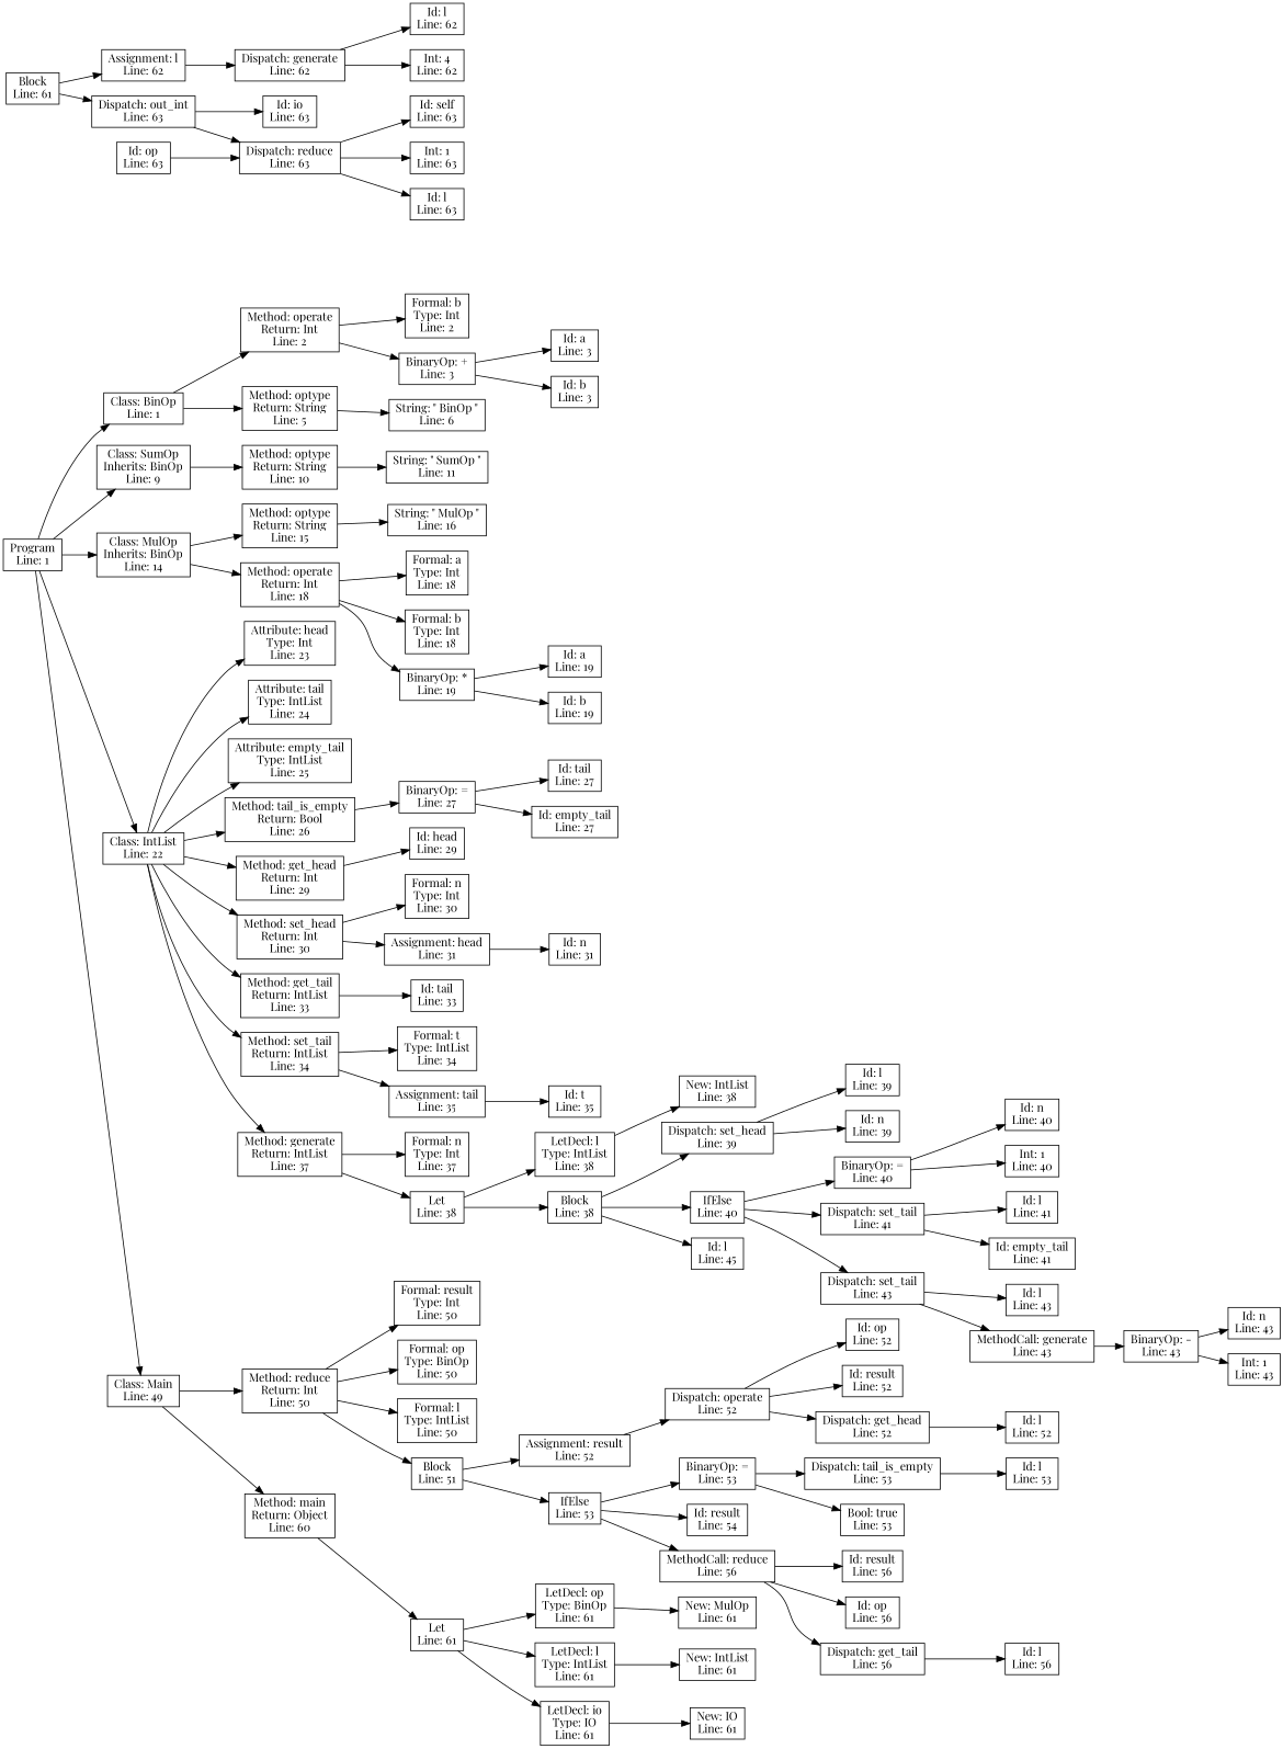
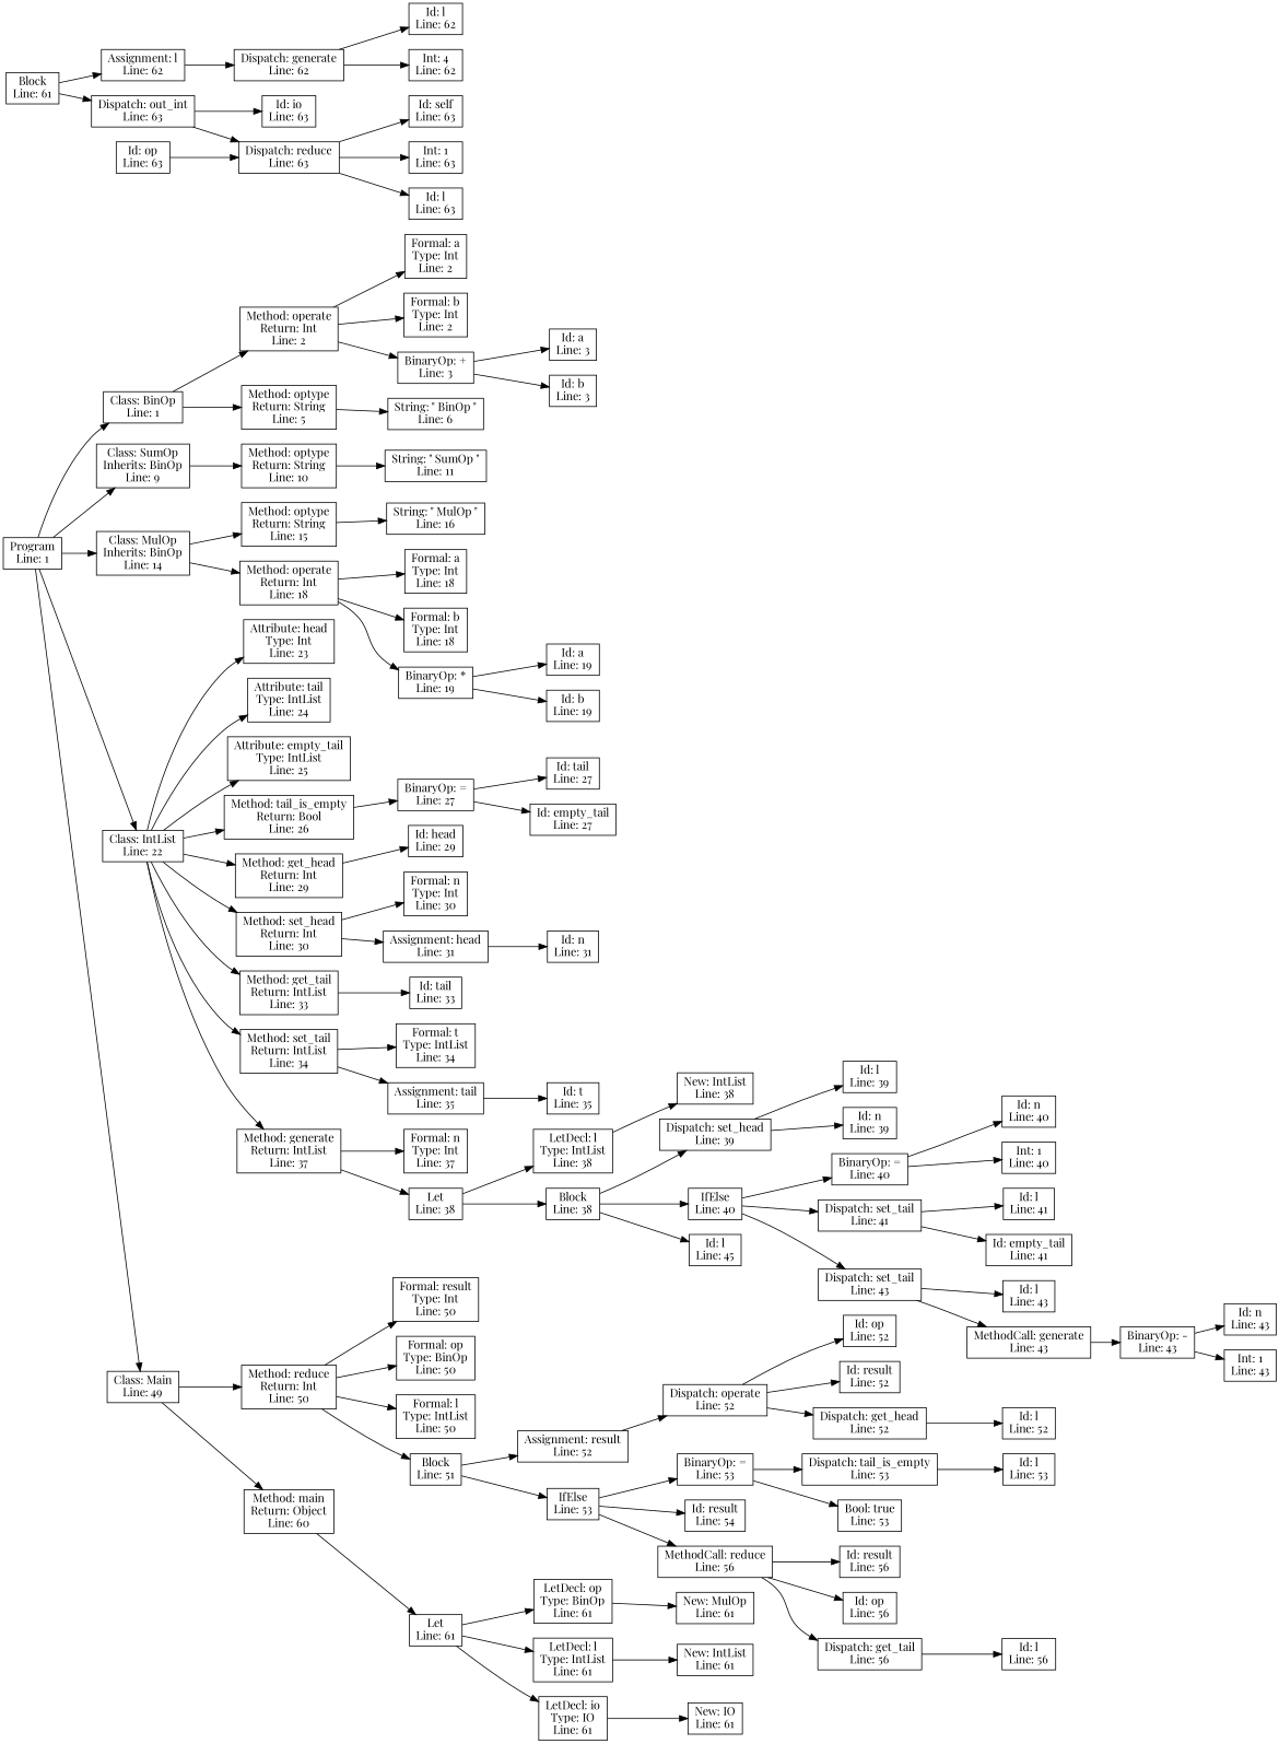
  digraph {
    fontname="Playfair Display"
    rankdir=LR
    node [fontname="Playfair Display" shape=box]
    edge [fontname="Playfair Display"]
    n1 [label="Program\nLine: 1"]
    n2 [label="Class: BinOp\nLine: 1"]
    n3 [label="Class: SumOp\nInherits: BinOp\nLine: 9"]
    n4 [label="Class: MulOp\nInherits: BinOp\nLine: 14"]
    n5 [label="Class: IntList\nLine: 22"]
    n6 [label="Class: Main\nLine: 49"]
    n7 [label="Method: operate\nReturn: Int\nLine: 2"]
    n8 [label="Method: optype\nReturn: String\nLine: 5"]
    n9 [label="Method: optype\nReturn: String\nLine: 10"]
    n10 [label="Method: optype\nReturn: String\nLine: 15"]
    n11 [label="Method: operate\nReturn: Int\nLine: 18"]
    n12 [label="Attribute: head\nType: Int\nLine: 23"]
    n13 [label="Attribute: tail\nType: IntList\nLine: 24"]
    n14 [label="Attribute: empty_tail\nType: IntList\nLine: 25"]
    n15 [label="Method: tail_is_empty\nReturn: Bool\nLine: 26"]
    n16 [label="Method: get_head\nReturn: Int\nLine: 29"]
    n17 [label="Method: set_head\nReturn: Int\nLine: 30"]
    n18 [label="Method: get_tail\nReturn: IntList\nLine: 33"]
    n19 [label="Method: set_tail\nReturn: IntList\nLine: 34"]
    n20 [label="Method: generate\nReturn: IntList\nLine: 37"]
    n21 [label="Method: reduce\nReturn: Int\nLine: 50"]
    n22 [label="Method: main\nReturn: Object\nLine: 60"]
+   n23 [label="Formal: a\nType: Int\nLine: 2"]
    n24 [label="Formal: b\nType: Int\nLine: 2"]
    n25 [label="BinaryOp: +\nLine: 3"]
    n26 [label="String: \" BinOp \"\nLine: 6"]
    n27 [label="Id: a\nLine: 3"]
    n28 [label="Id: b\nLine: 3"]
    n29 [label="String: \" SumOp \"\nLine: 11"]
    n30 [label="String: \" MulOp \"\nLine: 16"]
    n31 [label="Formal: a\nType: Int\nLine: 18"]
    n32 [label="Formal: b\nType: Int\nLine: 18"]
    n33 [label="BinaryOp: *\nLine: 19"]
    n34 [label="Id: a\nLine: 19"]
    n35 [label="Id: b\nLine: 19"]
    n36 [label="BinaryOp: =\nLine: 27"]
    n37 [label="Id: head\nLine: 29"]
    n38 [label="Formal: n\nType: Int\nLine: 30"]
    n39 [label="Assignment: head\nLine: 31"]
    n40 [label="Id: tail\nLine: 33"]
    n41 [label="Formal: t\nType: IntList\nLine: 34"]
    n42 [label="Assignment: tail\nLine: 35"]
    n43 [label="Formal: n\nType: Int\nLine: 37"]
    n44 [label="Let\nLine: 38"]
    n45 [label="Id: tail\nLine: 27"]
    n46 [label="Id: empty_tail\nLine: 27"]
    n47 [label="Id: n\nLine: 31"]
    n48 [label="Id: t\nLine: 35"]
    n49 [label="LetDecl: l\nType: IntList\nLine: 38"]
    n50 [label="Block\nLine: 38"]
    n51 [label="New: IntList\nLine: 38"]
    n52 [label="Dispatch: set_head\nLine: 39"]
    n53 [label="IfElse\nLine: 40"]
    n54 [label="Id: l\nLine: 45"]
    n55 [label="Id: l\nLine: 39"]
    n56 [label="Id: n\nLine: 39"]
    n57 [label="BinaryOp: =\nLine: 40"]
    n58 [label="Dispatch: set_tail\nLine: 41"]
    n59 [label="Dispatch: set_tail\nLine: 43"]
    n60 [label="Id: n\nLine: 40"]
    n61 [label="Int: 1\nLine: 40"]
    n62 [label="Id: l\nLine: 41"]
    n63 [label="Id: empty_tail\nLine: 41"]
    n64 [label="Id: l\nLine: 43"]
    n65 [label="MethodCall: generate\nLine: 43"]
    n66 [label="BinaryOp: -\nLine: 43"]
    n67 [label="Id: n\nLine: 43"]
    n68 [label="Int: 1\nLine: 43"]
    n69 [label="Formal: result\nType: Int\nLine: 50"]
    n70 [label="Formal: op\nType: BinOp\nLine: 50"]
    n71 [label="Formal: l\nType: IntList\nLine: 50"]
    n72 [label="Block\nLine: 51"]
    n73 [label="Let\nLine: 61"]
    n74 [label="Assignment: result\nLine: 52"]
    n75 [label="IfElse\nLine: 53"]
    n76 [label="Dispatch: operate\nLine: 52"]
    n77 [label="BinaryOp: =\nLine: 53"]
    n78 [label="Id: result\nLine: 54"]
    n79 [label="MethodCall: reduce\nLine: 56"]
    n80 [label="Id: op\nLine: 52"]
    n81 [label="Id: result\nLine: 52"]
    n82 [label="Dispatch: get_head\nLine: 52"]
    n83 [label="Id: l\nLine: 52"]
    n84 [label="Dispatch: tail_is_empty\nLine: 53"]
    n85 [label="Bool: true\nLine: 53"]
    n86 [label="Id: result\nLine: 56"]
    n87 [label="Id: op\nLine: 56"]
    n88 [label="Dispatch: get_tail\nLine: 56"]
    n89 [label="Id: l\nLine: 53"]
    n90 [label="Id: l\nLine: 56"]
    n91 [label="LetDecl: op\nType: BinOp\nLine: 61"]
    n92 [label="LetDecl: l\nType: IntList\nLine: 61"]
    n93 [label="LetDecl: io\nType: IO\nLine: 61"]
    n94 [label="New: MulOp\nLine: 61"]
    n95 [label="New: IntList\nLine: 61"]
    n96 [label="New: IO\nLine: 61"]
    n97 [label="Block\nLine: 61"]
    n98 [label="Assignment: l\nLine: 62"]
    n99 [label="Dispatch: out_int\nLine: 63"]
    n100 [label="Dispatch: generate\nLine: 62"]
    n101 [label="Id: io\nLine: 63"]
    n102 [label="Dispatch: reduce\nLine: 63"]
    n103 [label="Id: l\nLine: 62"]
    n104 [label="Int: 4\nLine: 62"]
    n105 [label="Id: self\nLine: 63"]
    n106 [label="Int: 1\nLine: 63"]
    n107 [label="Id: l\nLine: 63"]
    n108 [label="Id: op\nLine: 63"]
    n1 -> n2
    n1 -> n3
    n1 -> n4
    n1 -> n5
    n1 -> n6
    n2 -> n7
    n2 -> n8
    n3 -> n9
    n4 -> n10
    n4 -> n11
    n5 -> n12
    n5 -> n13
    n5 -> n14
    n5 -> n15
    n5 -> n16
    n5 -> n17
    n5 -> n18
    n5 -> n19
    n5 -> n20
    n6 -> n21
    n6 -> n22
+   n7 -> n23
    n7 -> n24
    n7 -> n25
    n8 -> n26
    n9 -> n29
    n10 -> n30
    n11 -> n31
    n11 -> n32
    n11 -> n33
    n15 -> n36
    n16 -> n37
    n17 -> n38
    n17 -> n39
    n18 -> n40
    n19 -> n41
    n19 -> n42
    n20 -> n43
    n20 -> n44
    n21 -> n69
    n21 -> n70
    n21 -> n71
    n21 -> n72
    n22 -> n73
    n25 -> n27
    n25 -> n28
    n33 -> n34
    n33 -> n35
    n36 -> n45
    n36 -> n46
    n39 -> n47
    n42 -> n48
    n44 -> n49
    n44 -> n50
    n49 -> n51
    n50 -> n52
    n50 -> n53
    n50 -> n54
    n52 -> n55
    n52 -> n56
    n53 -> n57
    n53 -> n58
    n53 -> n59
    n57 -> n60
    n57 -> n61
    n58 -> n62
    n58 -> n63
    n59 -> n64
    n59 -> n65
    n65 -> n66
    n66 -> n67
    n66 -> n68
    n72 -> n74
    n72 -> n75
    n73 -> n91
    n73 -> n92
    n73 -> n93
    n74 -> n76
    n75 -> n77
    n75 -> n78
    n75 -> n79
    n76 -> n80
    n76 -> n81
    n76 -> n82
    n77 -> n84
    n77 -> n85
    n79 -> n86
    n79 -> n87
    n79 -> n88
    n82 -> n83
    n84 -> n89
    n88 -> n90
    n91 -> n94
    n92 -> n95
    n93 -> n96
    n97 -> n98
    n97 -> n99
    n98 -> n100
    n99 -> n101
    n99 -> n102
    n100 -> n103
    n100 -> n104
    n102 -> n105
    n102 -> n106
    n102 -> n107
    n108 -> n102
  }
